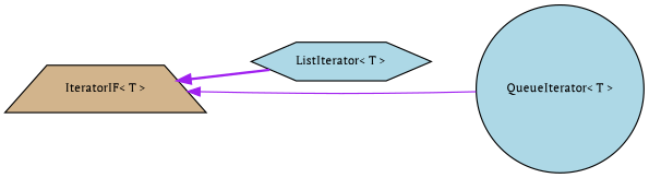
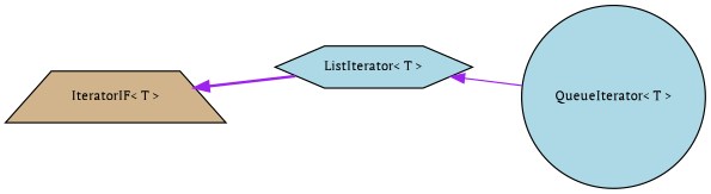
  digraph {
    fontname="PT Serif"
    rankdir=LR
    node [color=black fillcolor=lightblue fontname="PT Serif" fontsize=10 style=filled]
    edge [color=purple dir=back fontname="PT Serif" fontsize=10 labelfontname=Helvetica labelfontsize=10]
    n1 [fillcolor=tan height=0.2 label="IteratorIF\< T \>" shape=trapezium width=0.4]
    n2 [height=0.2 label="ListIterator\< T \>" shape=hexagon width=0.4]
    n3 [height=0.2 label="QueueIterator\< T \>" shape=circle width=0.4]
    n1 -> n2 [style=bold]
-   n1 -> n3 [style=solid]
+   n2 -> n3 [style=solid]
  }
